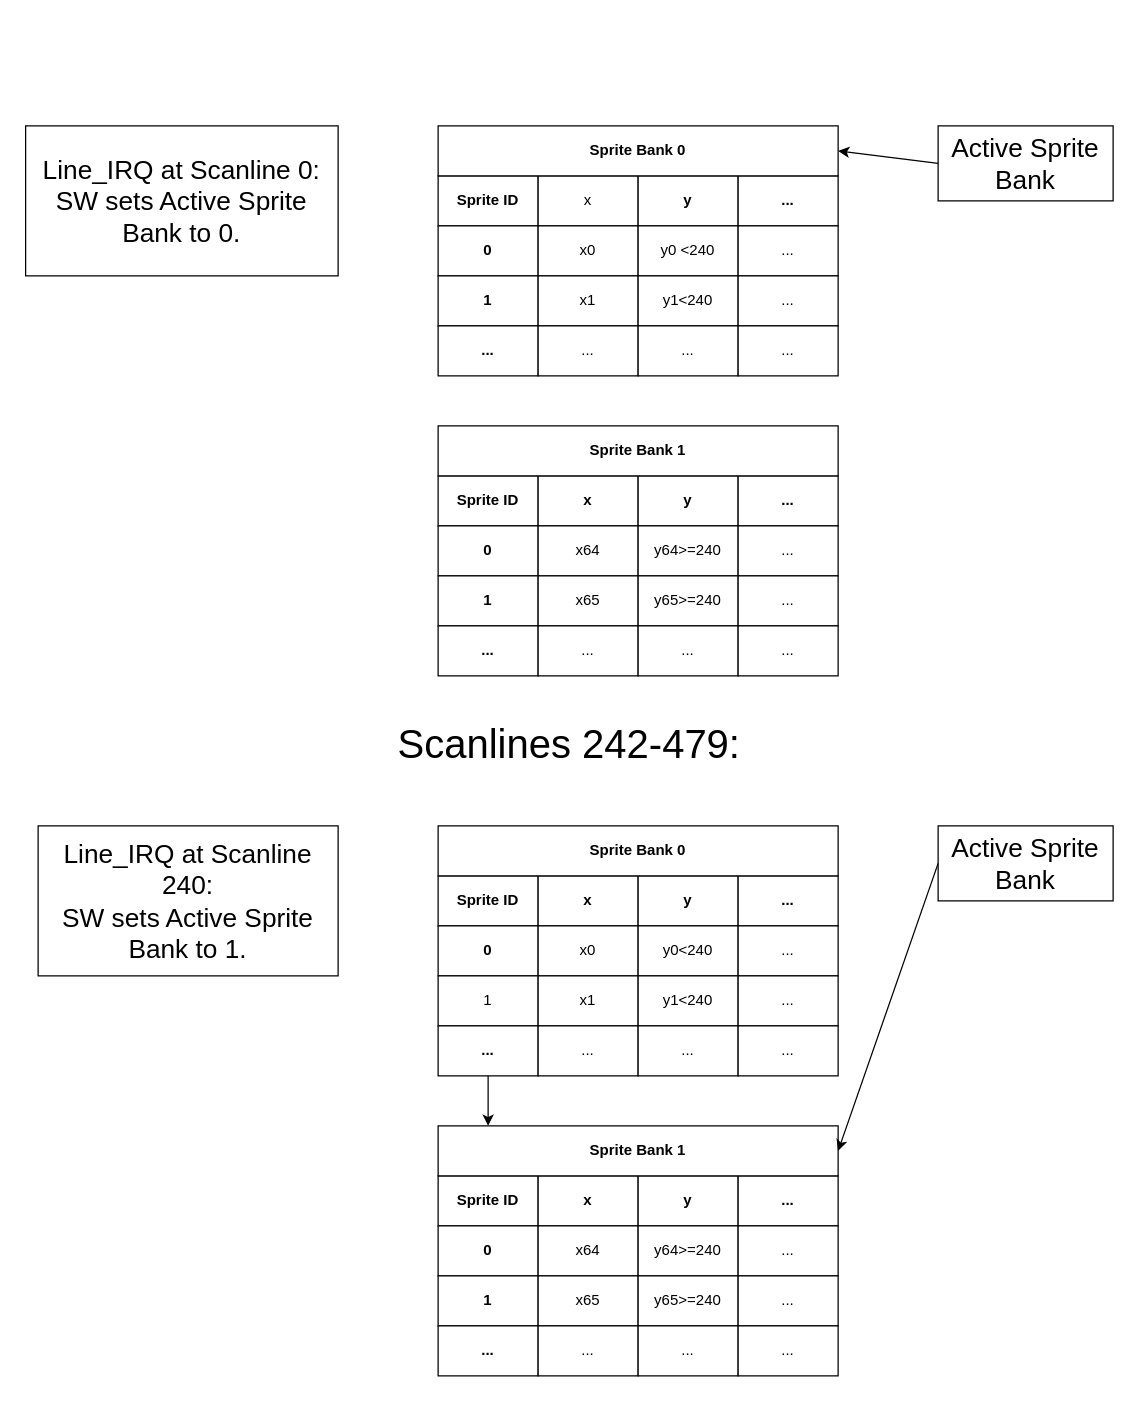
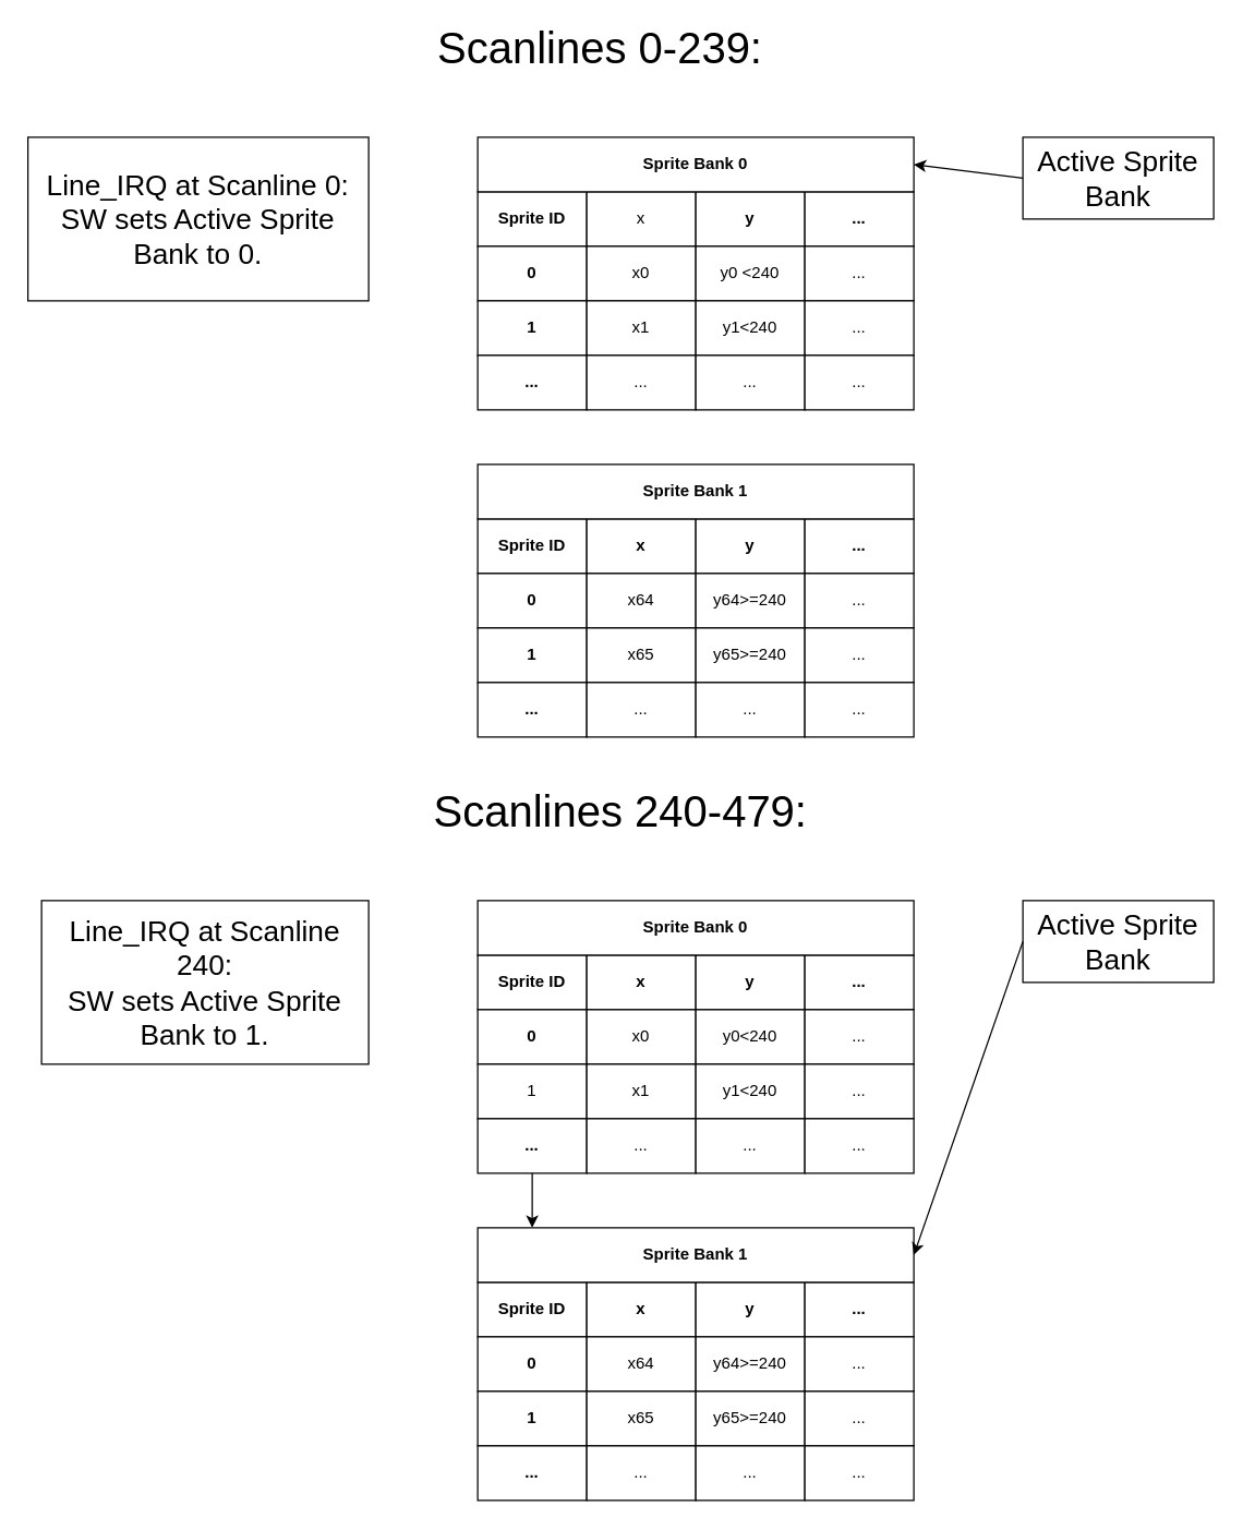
  <mxCell id="0" />
  <mxCell id="1" parent="0" />
  <mxCell id="2" value="Sprite ID" style="rounded=0;whiteSpace=wrap;html=1;fontStyle=1" parent="1" vertex="1"><mxGeometry x="350" y="700" width="80" height="40" as="geometry" /></mxCell>
  <mxCell id="3" value="x" style="rounded=0;whiteSpace=wrap;html=1;fontStyle=1" parent="1" vertex="1"><mxGeometry x="430" y="700" width="80" height="40" as="geometry" /></mxCell>
  <mxCell id="4" value="y" style="rounded=0;whiteSpace=wrap;html=1;fontStyle=1" parent="1" vertex="1"><mxGeometry x="510" y="700" width="80" height="40" as="geometry" /></mxCell>
  <mxCell id="5" value="..." style="rounded=0;whiteSpace=wrap;html=1;fontStyle=1" parent="1" vertex="1"><mxGeometry x="590" y="700" width="80" height="40" as="geometry" /></mxCell>
  <mxCell id="6" value="0" style="rounded=0;whiteSpace=wrap;html=1;fontStyle=1" parent="1" vertex="1"><mxGeometry x="350" y="740" width="80" height="40" as="geometry" /></mxCell>
  <mxCell id="7" value="x0" style="rounded=0;whiteSpace=wrap;html=1;" parent="1" vertex="1"><mxGeometry x="430" y="740" width="80" height="40" as="geometry" /></mxCell>
  <mxCell id="8" value="y0&amp;lt;240" style="rounded=0;whiteSpace=wrap;html=1;" parent="1" vertex="1"><mxGeometry x="510" y="740" width="80" height="40" as="geometry" /></mxCell>
  <mxCell id="9" value="..." style="rounded=0;whiteSpace=wrap;html=1;" parent="1" vertex="1"><mxGeometry x="590" y="740" width="80" height="40" as="geometry" /></mxCell>
  <mxCell id="10" value="" style="edgeStyle=orthogonalEdgeStyle;rounded=0;orthogonalLoop=1;jettySize=auto;html=1;fontSize=21;" edge="1" parent="1" source="11"><mxGeometry relative="1" as="geometry"><mxPoint x="390" y="900" as="targetPoint" /></mxGeometry></mxCell>
  <mxCell id="11" value="1" style="rounded=0;whiteSpace=wrap;html=1;fontStyle=0" parent="1" vertex="1"><mxGeometry x="350" y="780" width="80" height="40" as="geometry" /></mxCell>
  <mxCell id="12" value="x1" style="rounded=0;whiteSpace=wrap;html=1;" parent="1" vertex="1"><mxGeometry x="430" y="780" width="80" height="40" as="geometry" /></mxCell>
  <mxCell id="13" value="y1&amp;lt;240" style="rounded=0;whiteSpace=wrap;html=1;" parent="1" vertex="1"><mxGeometry x="510" y="780" width="80" height="40" as="geometry" /></mxCell>
  <mxCell id="14" value="..." style="rounded=0;whiteSpace=wrap;html=1;" parent="1" vertex="1"><mxGeometry x="590" y="780" width="80" height="40" as="geometry" /></mxCell>
  <mxCell id="15" value="..." style="rounded=0;whiteSpace=wrap;html=1;fontStyle=1" parent="1" vertex="1"><mxGeometry x="350" y="820" width="80" height="40" as="geometry" /></mxCell>
  <mxCell id="16" value="..." style="rounded=0;whiteSpace=wrap;html=1;" parent="1" vertex="1"><mxGeometry x="430" y="820" width="80" height="40" as="geometry" /></mxCell>
  <mxCell id="17" value="..." style="rounded=0;whiteSpace=wrap;html=1;" parent="1" vertex="1"><mxGeometry x="510" y="820" width="80" height="40" as="geometry" /></mxCell>
  <mxCell id="18" value="..." style="rounded=0;whiteSpace=wrap;html=1;" parent="1" vertex="1"><mxGeometry x="590" y="820" width="80" height="40" as="geometry" /></mxCell>
  <mxCell id="19" value="Sprite ID" style="rounded=0;whiteSpace=wrap;html=1;fontStyle=1" parent="1" vertex="1"><mxGeometry x="350" y="940" width="80" height="40" as="geometry" /></mxCell>
  <mxCell id="20" value="x" style="rounded=0;whiteSpace=wrap;html=1;fontStyle=1" parent="1" vertex="1"><mxGeometry x="430" y="940" width="80" height="40" as="geometry" /></mxCell>
  <mxCell id="21" value="y" style="rounded=0;whiteSpace=wrap;html=1;fontStyle=1" parent="1" vertex="1"><mxGeometry x="510" y="940" width="80" height="40" as="geometry" /></mxCell>
  <mxCell id="22" value="..." style="rounded=0;whiteSpace=wrap;html=1;fontStyle=1" parent="1" vertex="1"><mxGeometry x="590" y="940" width="80" height="40" as="geometry" /></mxCell>
  <mxCell id="23" value="0" style="rounded=0;whiteSpace=wrap;html=1;fontStyle=1" parent="1" vertex="1"><mxGeometry x="350" y="980" width="80" height="40" as="geometry" /></mxCell>
  <mxCell id="24" value="x64" style="rounded=0;whiteSpace=wrap;html=1;" parent="1" vertex="1"><mxGeometry x="430" y="980" width="80" height="40" as="geometry" /></mxCell>
  <mxCell id="25" value="y64&amp;gt;=240" style="rounded=0;whiteSpace=wrap;html=1;" parent="1" vertex="1"><mxGeometry x="510" y="980" width="80" height="40" as="geometry" /></mxCell>
  <mxCell id="26" value="..." style="rounded=0;whiteSpace=wrap;html=1;" parent="1" vertex="1"><mxGeometry x="590" y="980" width="80" height="40" as="geometry" /></mxCell>
  <mxCell id="27" value="1" style="rounded=0;whiteSpace=wrap;html=1;fontStyle=1" parent="1" vertex="1"><mxGeometry x="350" y="1020" width="80" height="40" as="geometry" /></mxCell>
  <mxCell id="28" value="x65" style="rounded=0;whiteSpace=wrap;html=1;" parent="1" vertex="1"><mxGeometry x="430" y="1020" width="80" height="40" as="geometry" /></mxCell>
  <mxCell id="29" value="y65&amp;gt;=240" style="rounded=0;whiteSpace=wrap;html=1;" parent="1" vertex="1"><mxGeometry x="510" y="1020" width="80" height="40" as="geometry" /></mxCell>
  <mxCell id="30" value="..." style="rounded=0;whiteSpace=wrap;html=1;" parent="1" vertex="1"><mxGeometry x="590" y="1020" width="80" height="40" as="geometry" /></mxCell>
  <mxCell id="31" value="..." style="rounded=0;whiteSpace=wrap;html=1;fontStyle=1" parent="1" vertex="1"><mxGeometry x="350" y="1060" width="80" height="40" as="geometry" /></mxCell>
  <mxCell id="32" value="..." style="rounded=0;whiteSpace=wrap;html=1;" parent="1" vertex="1"><mxGeometry x="430" y="1060" width="80" height="40" as="geometry" /></mxCell>
  <mxCell id="33" value="..." style="rounded=0;whiteSpace=wrap;html=1;" parent="1" vertex="1"><mxGeometry x="510" y="1060" width="80" height="40" as="geometry" /></mxCell>
  <mxCell id="34" value="..." style="rounded=0;whiteSpace=wrap;html=1;" parent="1" vertex="1"><mxGeometry x="590" y="1060" width="80" height="40" as="geometry" /></mxCell>
  <mxCell id="35" value="Sprite Bank 0" style="rounded=0;whiteSpace=wrap;html=1;fontStyle=1" parent="1" vertex="1"><mxGeometry x="350" y="660" width="320" height="40" as="geometry" /></mxCell>
  <mxCell id="36" value="Sprite Bank 1" style="rounded=0;whiteSpace=wrap;html=1;fontStyle=1" parent="1" vertex="1"><mxGeometry x="350" y="900" width="320" height="40" as="geometry" /></mxCell>
  <mxCell id="37" value="Active Sprite Bank" style="rounded=0;whiteSpace=wrap;html=1;fontSize=21;" parent="1" vertex="1"><mxGeometry x="750" y="660" width="140" height="60" as="geometry" /></mxCell>
  <mxCell id="38" value="" style="endArrow=classic;html=1;rounded=0;fontSize=21;entryX=1;entryY=0.5;entryDx=0;entryDy=0;exitX=0;exitY=0.5;exitDx=0;exitDy=0;" parent="1" source="37" target="36" edge="1"><mxGeometry width="50" height="50" relative="1" as="geometry"><mxPoint x="770" y="850" as="sourcePoint" /><mxPoint x="820" y="800" as="targetPoint" /></mxGeometry></mxCell>
- <mxCell id="39" value="Scanlines 242-479:" style="text;html=1;strokeColor=none;fillColor=none;align=center;verticalAlign=middle;whiteSpace=wrap;rounded=0;fontSize=32;" parent="1" vertex="1"><mxGeometry x="310" y="580" width="290" height="30" as="geometry" /></mxCell>
+ <mxCell id="39" value="Scanlines 240-479:" style="text;html=1;strokeColor=none;fillColor=none;align=center;verticalAlign=middle;whiteSpace=wrap;rounded=0;fontSize=32;" parent="1" vertex="1"><mxGeometry x="310" y="580" width="290" height="30" as="geometry" /></mxCell>
  <mxCell id="40" value="Sprite ID" style="rounded=0;whiteSpace=wrap;html=1;fontStyle=1" parent="1" vertex="1"><mxGeometry x="350" y="140" width="80" height="40" as="geometry" /></mxCell>
  <mxCell id="41" value="x" style="rounded=0;whiteSpace=wrap;html=1;" parent="1" vertex="1"><mxGeometry x="430" y="140" width="80" height="40" as="geometry" /></mxCell>
  <mxCell id="42" value="y" style="rounded=0;whiteSpace=wrap;html=1;fontStyle=1" parent="1" vertex="1"><mxGeometry x="510" y="140" width="80" height="40" as="geometry" /></mxCell>
  <mxCell id="43" value="..." style="rounded=0;whiteSpace=wrap;html=1;fontStyle=1" parent="1" vertex="1"><mxGeometry x="590" y="140" width="80" height="40" as="geometry" /></mxCell>
  <mxCell id="44" value="0" style="rounded=0;whiteSpace=wrap;html=1;fontStyle=1" parent="1" vertex="1"><mxGeometry x="350" y="180" width="80" height="40" as="geometry" /></mxCell>
  <mxCell id="45" value="x0" style="rounded=0;whiteSpace=wrap;html=1;" parent="1" vertex="1"><mxGeometry x="430" y="180" width="80" height="40" as="geometry" /></mxCell>
  <mxCell id="46" value="y0 &amp;lt;240" style="rounded=0;whiteSpace=wrap;html=1;" parent="1" vertex="1"><mxGeometry x="510" y="180" width="80" height="40" as="geometry" /></mxCell>
  <mxCell id="47" value="..." style="rounded=0;whiteSpace=wrap;html=1;" parent="1" vertex="1"><mxGeometry x="590" y="180" width="80" height="40" as="geometry" /></mxCell>
  <mxCell id="48" value="1" style="rounded=0;whiteSpace=wrap;html=1;fontStyle=1" parent="1" vertex="1"><mxGeometry x="350" y="220" width="80" height="40" as="geometry" /></mxCell>
  <mxCell id="49" value="x1" style="rounded=0;whiteSpace=wrap;html=1;" parent="1" vertex="1"><mxGeometry x="430" y="220" width="80" height="40" as="geometry" /></mxCell>
  <mxCell id="50" value="y1&amp;lt;240" style="rounded=0;whiteSpace=wrap;html=1;" parent="1" vertex="1"><mxGeometry x="510" y="220" width="80" height="40" as="geometry" /></mxCell>
  <mxCell id="51" value="..." style="rounded=0;whiteSpace=wrap;html=1;" parent="1" vertex="1"><mxGeometry x="590" y="220" width="80" height="40" as="geometry" /></mxCell>
  <mxCell id="52" value="..." style="rounded=0;whiteSpace=wrap;html=1;fontStyle=1" parent="1" vertex="1"><mxGeometry x="350" y="260" width="80" height="40" as="geometry" /></mxCell>
  <mxCell id="53" value="..." style="rounded=0;whiteSpace=wrap;html=1;" parent="1" vertex="1"><mxGeometry x="430" y="260" width="80" height="40" as="geometry" /></mxCell>
  <mxCell id="54" value="..." style="rounded=0;whiteSpace=wrap;html=1;" parent="1" vertex="1"><mxGeometry x="510" y="260" width="80" height="40" as="geometry" /></mxCell>
  <mxCell id="55" value="..." style="rounded=0;whiteSpace=wrap;html=1;" parent="1" vertex="1"><mxGeometry x="590" y="260" width="80" height="40" as="geometry" /></mxCell>
  <mxCell id="56" value="Sprite ID" style="rounded=0;whiteSpace=wrap;html=1;fontStyle=1" parent="1" vertex="1"><mxGeometry x="350" y="380" width="80" height="40" as="geometry" /></mxCell>
  <mxCell id="57" value="x" style="rounded=0;whiteSpace=wrap;html=1;fontStyle=1" parent="1" vertex="1"><mxGeometry x="430" y="380" width="80" height="40" as="geometry" /></mxCell>
  <mxCell id="58" value="y" style="rounded=0;whiteSpace=wrap;html=1;fontStyle=1" parent="1" vertex="1"><mxGeometry x="510" y="380" width="80" height="40" as="geometry" /></mxCell>
  <mxCell id="59" value="..." style="rounded=0;whiteSpace=wrap;html=1;fontStyle=1" parent="1" vertex="1"><mxGeometry x="590" y="380" width="80" height="40" as="geometry" /></mxCell>
  <mxCell id="60" value="0" style="rounded=0;whiteSpace=wrap;html=1;fontStyle=1" parent="1" vertex="1"><mxGeometry x="350" y="420" width="80" height="40" as="geometry" /></mxCell>
  <mxCell id="61" value="x64" style="rounded=0;whiteSpace=wrap;html=1;" parent="1" vertex="1"><mxGeometry x="430" y="420" width="80" height="40" as="geometry" /></mxCell>
  <mxCell id="62" value="y64&amp;gt;=240" style="rounded=0;whiteSpace=wrap;html=1;" parent="1" vertex="1"><mxGeometry x="510" y="420" width="80" height="40" as="geometry" /></mxCell>
  <mxCell id="63" value="..." style="rounded=0;whiteSpace=wrap;html=1;" parent="1" vertex="1"><mxGeometry x="590" y="420" width="80" height="40" as="geometry" /></mxCell>
  <mxCell id="64" value="1" style="rounded=0;whiteSpace=wrap;html=1;fontStyle=1" parent="1" vertex="1"><mxGeometry x="350" y="460" width="80" height="40" as="geometry" /></mxCell>
  <mxCell id="65" value="x65" style="rounded=0;whiteSpace=wrap;html=1;" parent="1" vertex="1"><mxGeometry x="430" y="460" width="80" height="40" as="geometry" /></mxCell>
  <mxCell id="66" value="y65&amp;gt;=240" style="rounded=0;whiteSpace=wrap;html=1;" parent="1" vertex="1"><mxGeometry x="510" y="460" width="80" height="40" as="geometry" /></mxCell>
  <mxCell id="67" value="..." style="rounded=0;whiteSpace=wrap;html=1;" parent="1" vertex="1"><mxGeometry x="590" y="460" width="80" height="40" as="geometry" /></mxCell>
  <mxCell id="68" value="..." style="rounded=0;whiteSpace=wrap;html=1;fontStyle=1" parent="1" vertex="1"><mxGeometry x="350" y="500" width="80" height="40" as="geometry" /></mxCell>
  <mxCell id="69" value="..." style="rounded=0;whiteSpace=wrap;html=1;" parent="1" vertex="1"><mxGeometry x="430" y="500" width="80" height="40" as="geometry" /></mxCell>
  <mxCell id="70" value="..." style="rounded=0;whiteSpace=wrap;html=1;" parent="1" vertex="1"><mxGeometry x="510" y="500" width="80" height="40" as="geometry" /></mxCell>
  <mxCell id="71" value="..." style="rounded=0;whiteSpace=wrap;html=1;" parent="1" vertex="1"><mxGeometry x="590" y="500" width="80" height="40" as="geometry" /></mxCell>
  <mxCell id="72" value="Sprite Bank 0" style="rounded=0;whiteSpace=wrap;html=1;fontStyle=1" parent="1" vertex="1"><mxGeometry x="350" y="100" width="320" height="40" as="geometry" /></mxCell>
  <mxCell id="73" value="Sprite Bank 1" style="rounded=0;whiteSpace=wrap;html=1;fontStyle=1" parent="1" vertex="1"><mxGeometry x="350" y="340" width="320" height="40" as="geometry" /></mxCell>
  <mxCell id="74" value="Active Sprite Bank" style="rounded=0;whiteSpace=wrap;html=1;fontSize=21;" parent="1" vertex="1"><mxGeometry x="750" y="100" width="140" height="60" as="geometry" /></mxCell>
  <mxCell id="75" value="" style="endArrow=classic;html=1;rounded=0;fontSize=21;entryX=1;entryY=0.5;entryDx=0;entryDy=0;exitX=0;exitY=0.5;exitDx=0;exitDy=0;" parent="1" source="74" target="72" edge="1"><mxGeometry width="50" height="50" relative="1" as="geometry"><mxPoint x="770" y="290" as="sourcePoint" /><mxPoint x="820" y="240" as="targetPoint" /></mxGeometry></mxCell>
+ <mxCell id="76" value="Scanlines 0-239:" style="text;html=1;strokeColor=none;fillColor=none;align=center;verticalAlign=middle;whiteSpace=wrap;rounded=0;fontSize=32;" parent="1" vertex="1"><mxGeometry x="310" y="20" width="260" height="30" as="geometry" /></mxCell>
  <mxCell id="77" value="Line_IRQ at Scanline 0:&lt;br style=&quot;font-size: 21px;&quot;&gt;SW sets Active Sprite Bank to 0." style="rounded=0;whiteSpace=wrap;html=1;fontSize=21;" parent="1" vertex="1"><mxGeometry x="20" y="100" width="250" height="120" as="geometry" /></mxCell>
  <mxCell id="78" value="Line_IRQ at Scanline 240:&lt;br style=&quot;font-size: 21px;&quot;&gt;SW sets Active Sprite Bank to 1." style="rounded=0;whiteSpace=wrap;html=1;fontSize=21;" parent="1" vertex="1"><mxGeometry x="30" y="660" width="240" height="120" as="geometry" /></mxCell>
